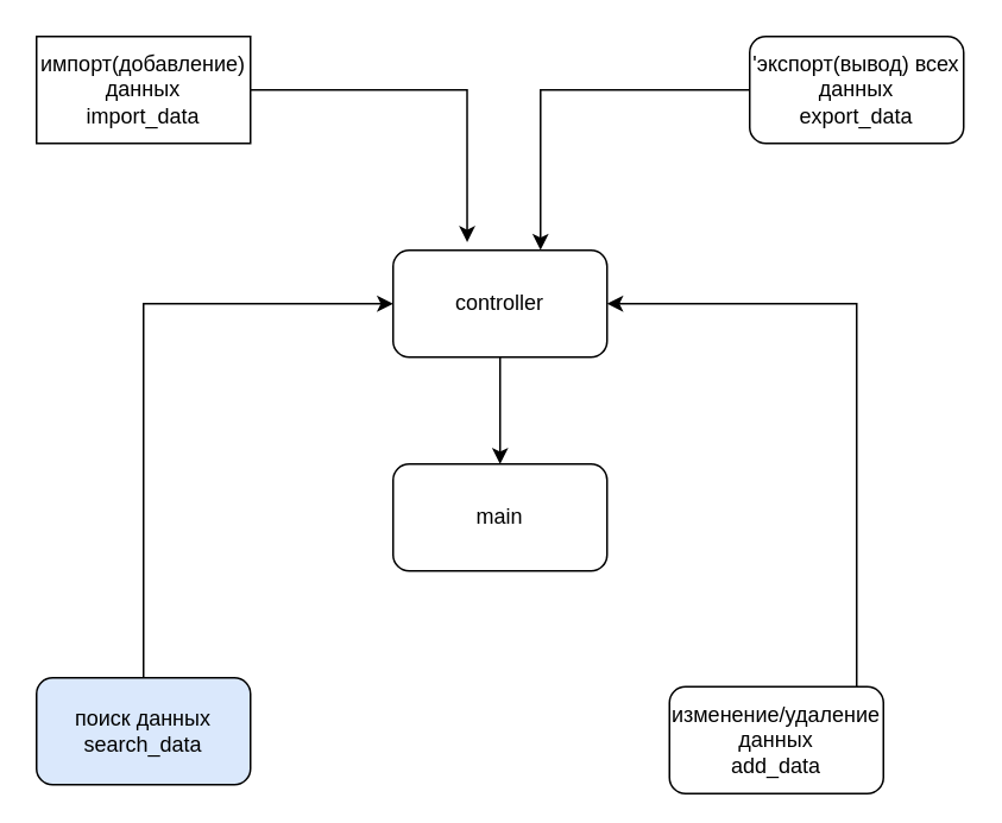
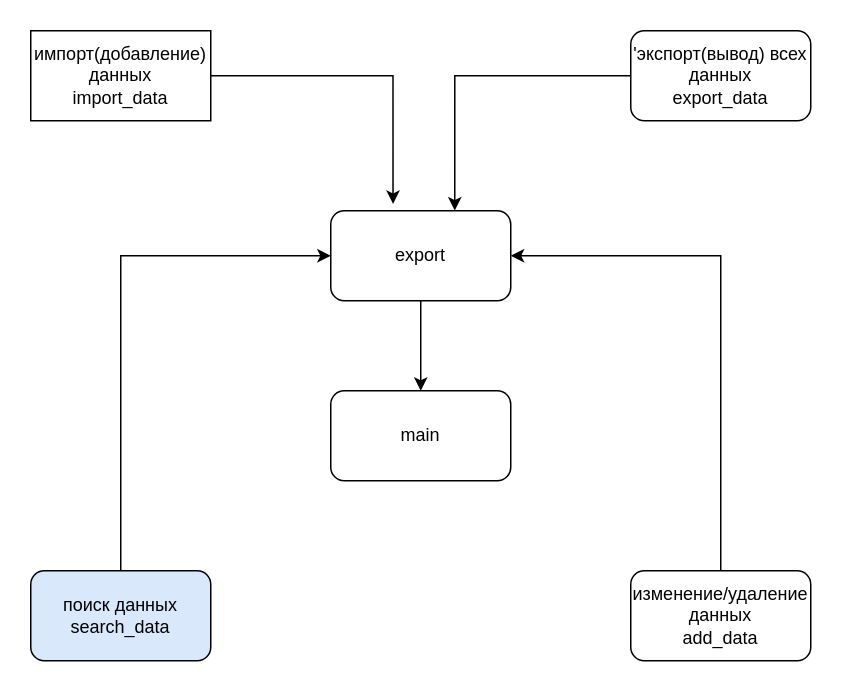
  <mxCell id="0" />
  <mxCell id="1" parent="0" />
  <mxCell id="2" style="edgeStyle=orthogonalEdgeStyle;rounded=0;orthogonalLoop=1;jettySize=auto;html=1;entryX=0.346;entryY=-0.076;entryDx=0;entryDy=0;entryPerimeter=0;" edge="1" parent="1" source="3" target="12"><mxGeometry relative="1" as="geometry" /></mxCell>
  <mxCell id="3" value="импорт(добавление) данных&lt;br&gt;import_data" style="whiteSpace=wrap;html=1;rounded=0;" vertex="1" parent="1"><mxGeometry x="20" y="20" width="120" height="60" as="geometry" /></mxCell>
  <mxCell id="4" style="edgeStyle=orthogonalEdgeStyle;rounded=0;orthogonalLoop=1;jettySize=auto;html=1;entryX=0.689;entryY=-0.002;entryDx=0;entryDy=0;entryPerimeter=0;" edge="1" parent="1" source="5" target="12"><mxGeometry relative="1" as="geometry" /></mxCell>
  <mxCell id="5" value="'экспорт(вывод) всех данных&lt;br&gt;export_data" style="rounded=1;whiteSpace=wrap;html=1;" vertex="1" parent="1"><mxGeometry x="420" y="20" width="120" height="60" as="geometry" /></mxCell>
  <mxCell id="6" style="edgeStyle=orthogonalEdgeStyle;rounded=0;orthogonalLoop=1;jettySize=auto;html=1;entryX=0;entryY=0.5;entryDx=0;entryDy=0;" edge="1" parent="1" source="7" target="12"><mxGeometry relative="1" as="geometry"><Array as="points"><mxPoint x="80" y="170" /></Array></mxGeometry></mxCell>
  <mxCell id="7" value="поиск данных&lt;br&gt;search_data" style="rounded=1;whiteSpace=wrap;html=1;fillColor=#dae8fc;" vertex="1" parent="1"><mxGeometry x="20" y="380" width="120" height="60" as="geometry" /></mxCell>
  <mxCell id="8" value="main" style="rounded=1;whiteSpace=wrap;html=1;" vertex="1" parent="1"><mxGeometry x="220" y="260" width="120" height="60" as="geometry" /></mxCell>
  <mxCell id="9" style="edgeStyle=orthogonalEdgeStyle;rounded=0;orthogonalLoop=1;jettySize=auto;html=1;entryX=1;entryY=0.5;entryDx=0;entryDy=0;" edge="1" parent="1" source="10" target="12"><mxGeometry relative="1" as="geometry"><Array as="points"><mxPoint x="480" y="170" /></Array></mxGeometry></mxCell>
- <mxCell id="10" value="изменение/удаление данных&lt;br&gt;add_data" style="rounded=1;whiteSpace=wrap;html=1;" vertex="1" parent="1"><mxGeometry x="375" y="385" width="120" height="60" as="geometry" /></mxCell>
+ <mxCell id="10" value="изменение/удаление данных&lt;br&gt;add_data" style="rounded=1;whiteSpace=wrap;html=1;" vertex="1" parent="1"><mxGeometry x="420" y="380" width="120" height="60" as="geometry" /></mxCell>
  <mxCell id="11" style="edgeStyle=orthogonalEdgeStyle;rounded=0;orthogonalLoop=1;jettySize=auto;html=1;entryX=0.5;entryY=0;entryDx=0;entryDy=0;" edge="1" parent="1" source="12" target="8"><mxGeometry relative="1" as="geometry" /></mxCell>
- <mxCell id="12" value="controller" style="rounded=1;whiteSpace=wrap;html=1;" vertex="1" parent="1"><mxGeometry x="220" y="140" width="120" height="60" as="geometry" /></mxCell>
+ <mxCell id="12" value="export" style="rounded=1;whiteSpace=wrap;html=1;" vertex="1" parent="1"><mxGeometry x="220" y="140" width="120" height="60" as="geometry" /></mxCell>
